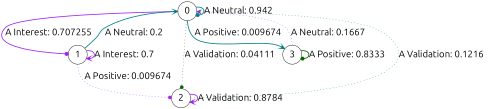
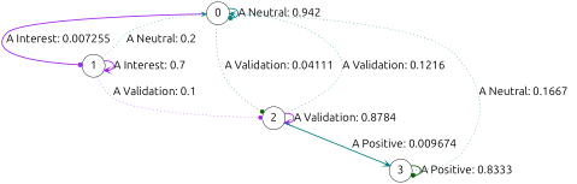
  digraph {
    fontname=Ubuntu
    node [fontname=Ubuntu fontsize=24 shape=circle]
    edge [arrowhead=vee color=teal fontname=Ubuntu fontsize=24 style=bold]
    0
    1
    2
    3
    0 -> 0 [arrowhead=dot label="A Neutral: 0.942    "]
-   0 -> 1 [arrowhead=dot color=purple label="A Interest: 0.707255  "]
+   0 -> 1 [arrowhead=dot color=purple label="A Interest: 0.007255  "]
    0 -> 2 [arrowhead=dot color=darkgreen label="A Validation: 0.04111  " style=dotted]
-   0 -> 3 [label="A Positive: 0.009674  "]
-   1 -> 0 [label="A Neutral: 0.2      "]
+   2 -> 3 [label="A Positive: 0.009674  "]
+   1 -> 0 [label="A Neutral: 0.2      " style=dotted]
    1 -> 1 [color=purple label="A Interest: 0.7      "]
-   1 -> 2 [arrowhead=dot color=purple label="A Positive: 0.009674  " style=dotted]
+   1 -> 2 [arrowhead=dot color=purple label="A Validation: 0.1      " style=dotted]
    2 -> 0 [label="A Validation: 0.1216   " style=dotted]
    2 -> 2 [color=purple label="A Validation: 0.8784   "]
-   3 -> 0 [color=purple label="A Neutral: 0.1667   " style=dotted]
+   3 -> 0 [label="A Neutral: 0.1667   " style=dotted]
    3 -> 3 [arrowhead=dot color=darkgreen label="A Positive: 0.8333   "]
  }
